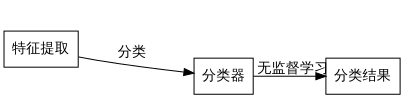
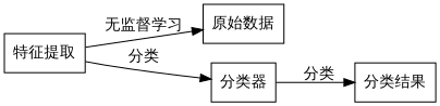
  digraph {
    rankdir=LR
    node [shape=box]
+   n1 [label="原始数据"]
    n2 [label="特征提取"]
    n3 [label="分类器"]
    n4 [label="分类结果"]
+   n2 -> n1 [label="无监督学习"]
    n2 -> n3 [label="分类"]
-   n3 -> n4 [label="无监督学习"]
+   n3 -> n4 [label="分类"]
  }
